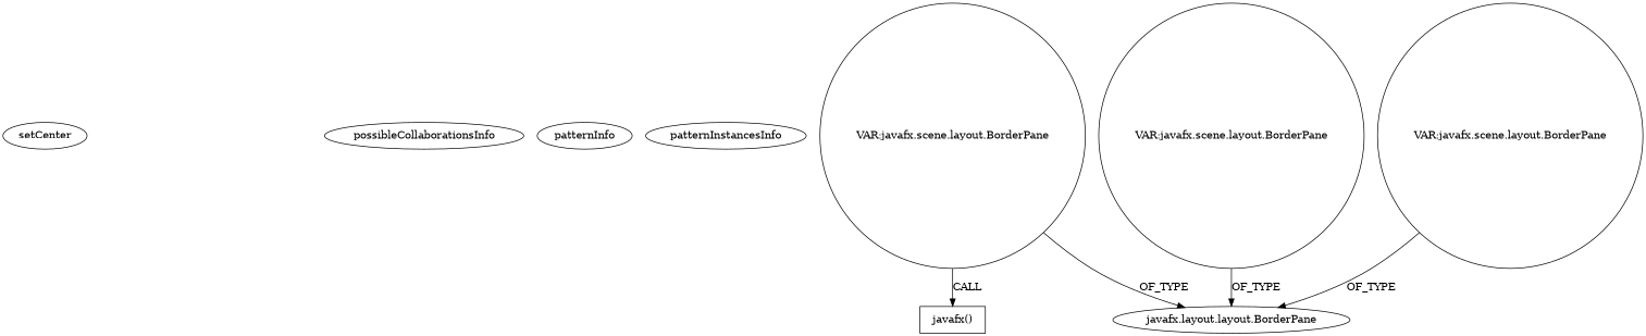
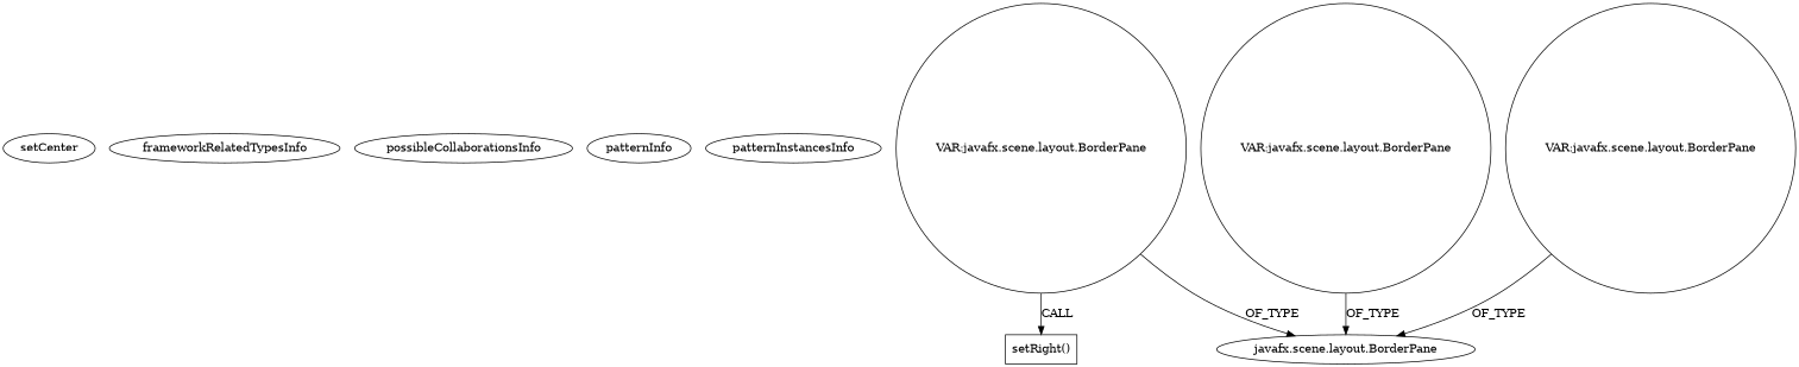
  digraph {
    n1 [category=pattern graphId=685 isAnonymous=false label=setCenter possibleRelation=false]
+   frameworkRelatedTypesInfo
    possibleCollaborationsInfo
    patternInfo [frequency=3.0 patternRootClient=null]
    patternInstancesInfo [0="tyduptyler13-AutoCAMS-Parser~/tyduptyler13-AutoCAMS-Parser/AutoCAMS-Parser-master/src/com/myuplay/AutoCAMS/Main.java~Main~4599" 1="Alittlemurkling-alarm-clock~/Alittlemurkling-alarm-clock/alarm-clock-master/src/org/quux/alarmclock/AlarmCard.java~AlarmCard~130" 2="Alittlemurkling-alarm-clock~/Alittlemurkling-alarm-clock/alarm-clock-master/src/org/quux/alarmclock/MainWindow.java~MainWindow~125"]
-   n6 [isFrameworkType=false label="javafx.layout.layout.BorderPane" vertexType=FRAMEWORK_CLASS_TYPE]
+   n6 [isFrameworkType=false label="javafx.scene.layout.BorderPane" vertexType=FRAMEWORK_CLASS_TYPE]
    n7 [isFrameworkType=false label="VAR:javafx.scene.layout.BorderPane" shape=circle vertexType=VARIABLE_EXPRESION]
-   n8 [isFrameworkType=false label="javafx()" shape=box vertexType=INSIDE_CALL]
+   n8 [isFrameworkType=false label="setRight()" shape=box vertexType=INSIDE_CALL]
    n9 [isFrameworkType=false label="VAR:javafx.scene.layout.BorderPane" shape=circle vertexType=VARIABLE_EXPRESION]
    n10 [isFrameworkType=false label="VAR:javafx.scene.layout.BorderPane" shape=circle vertexType=VARIABLE_EXPRESION]
    n7 -> n6 [label=OF_TYPE]
    n7 -> n8 [label=CALL]
    n9 -> n6 [label=OF_TYPE]
    n10 -> n6 [label=OF_TYPE]
  }
